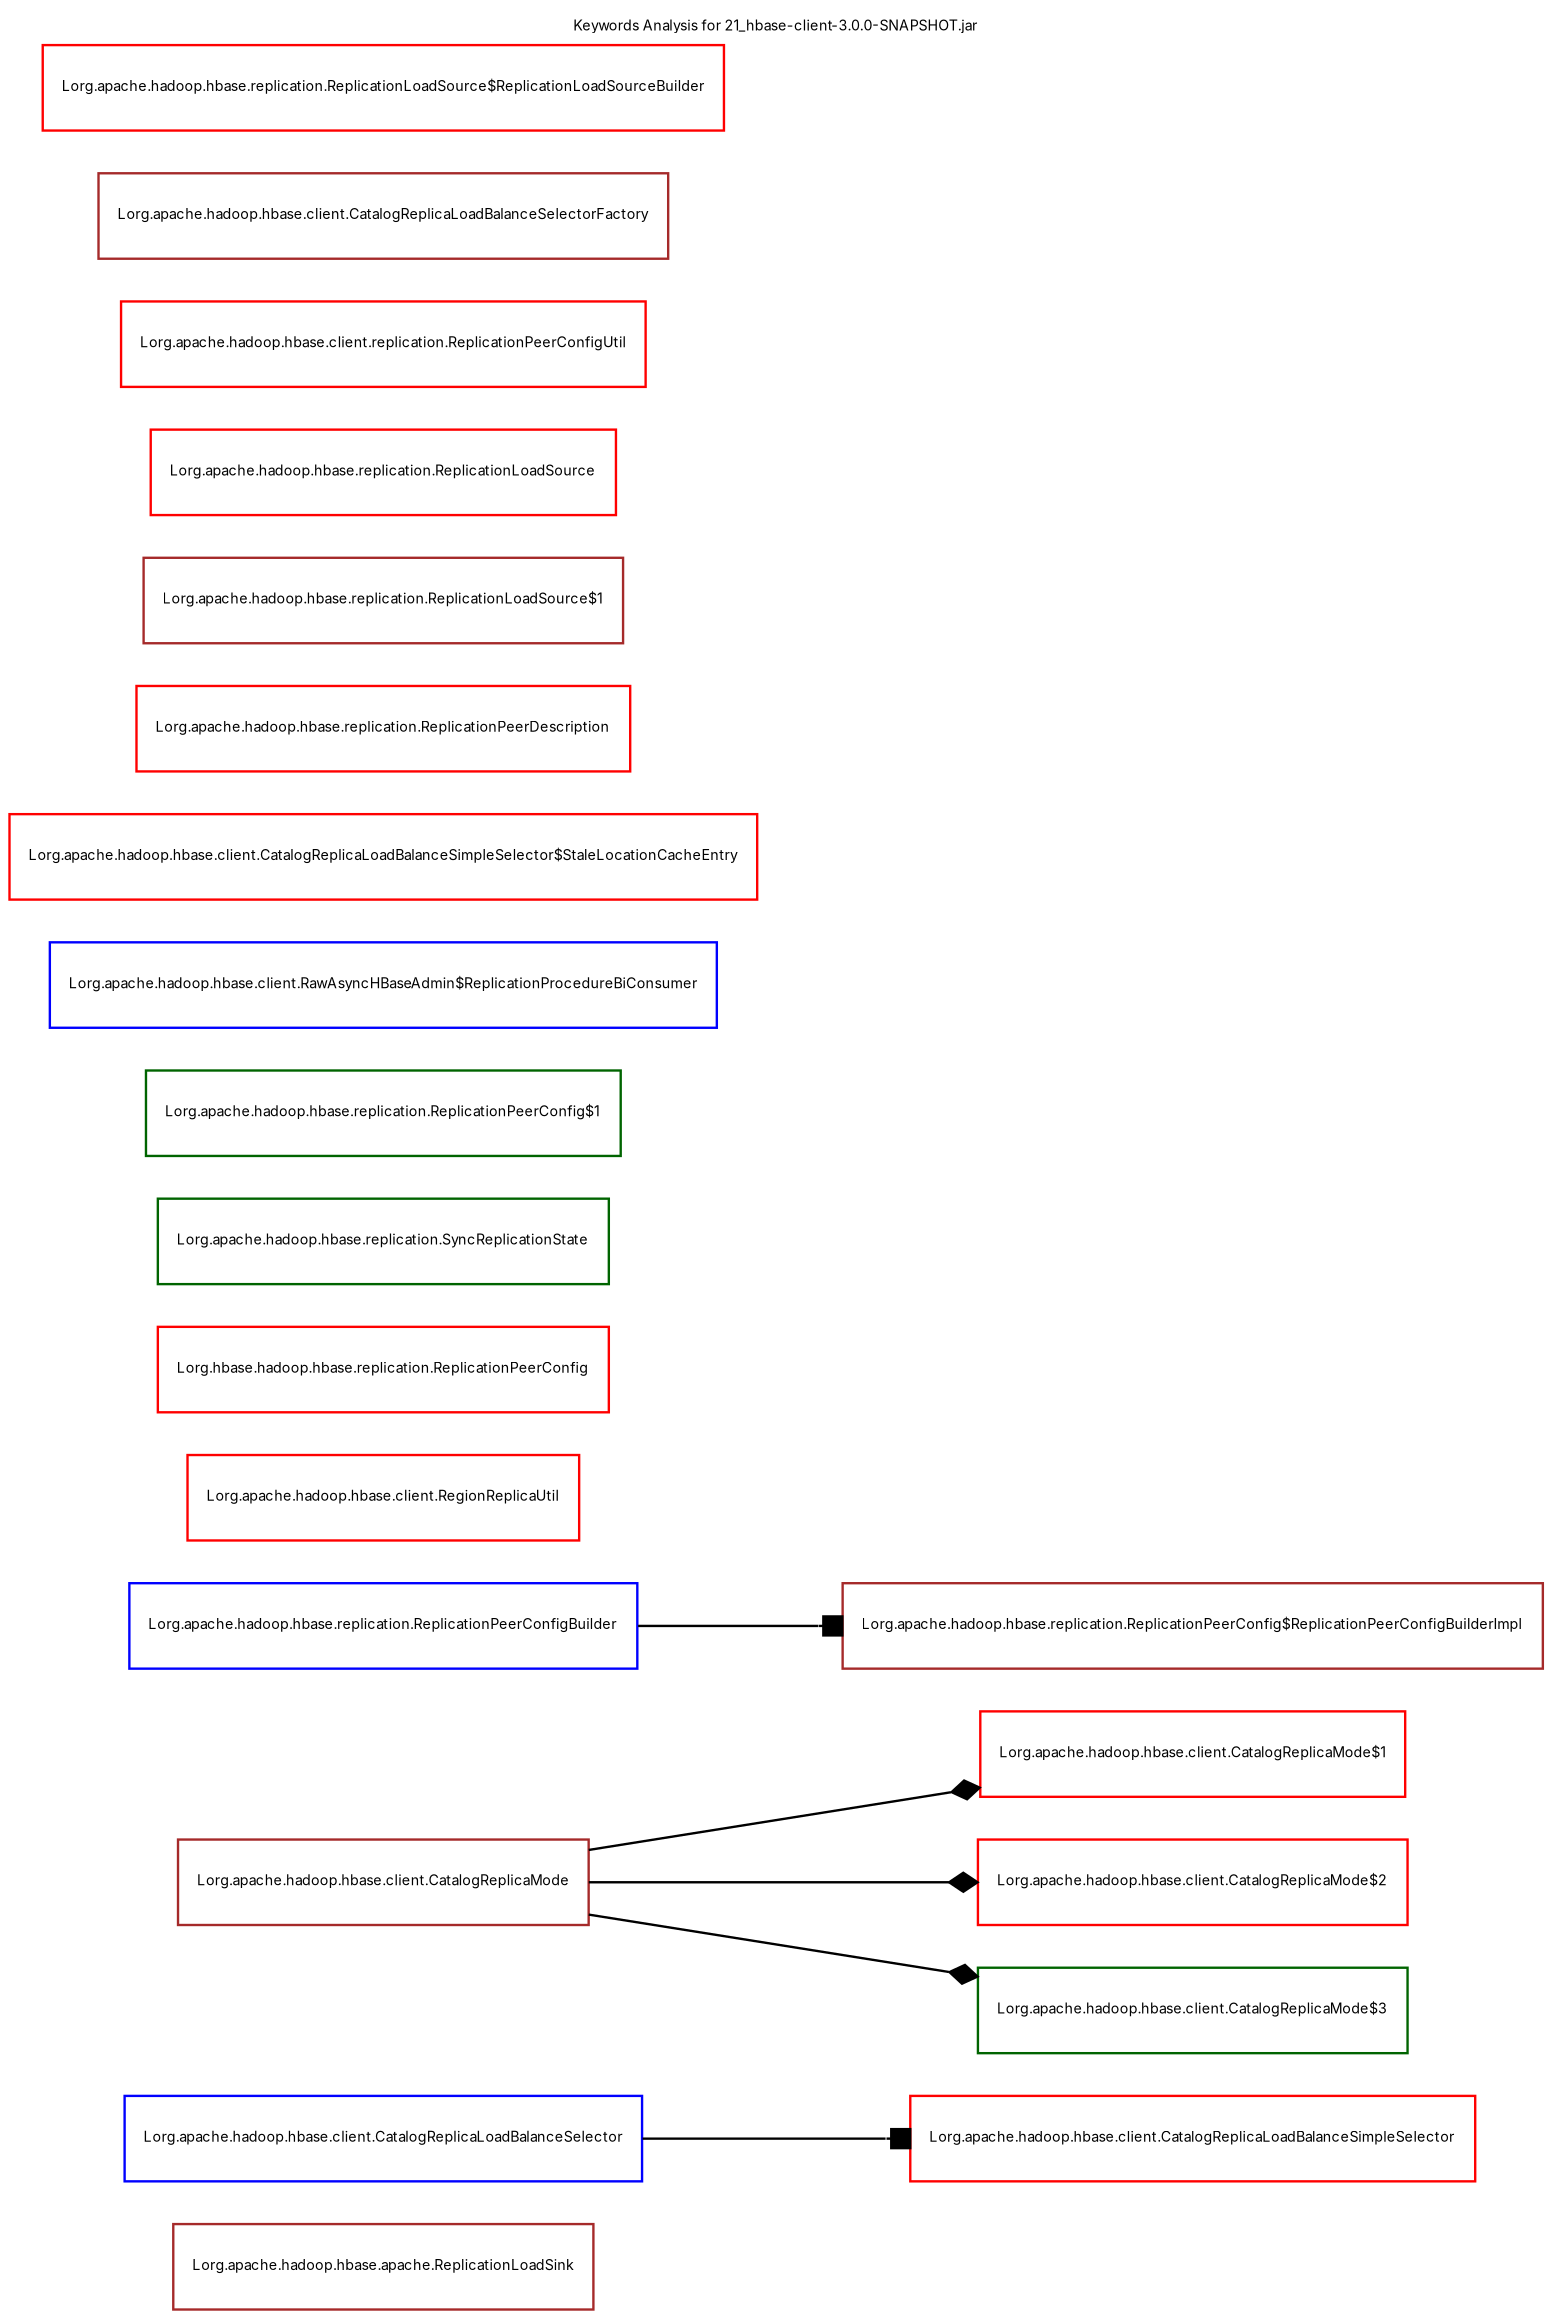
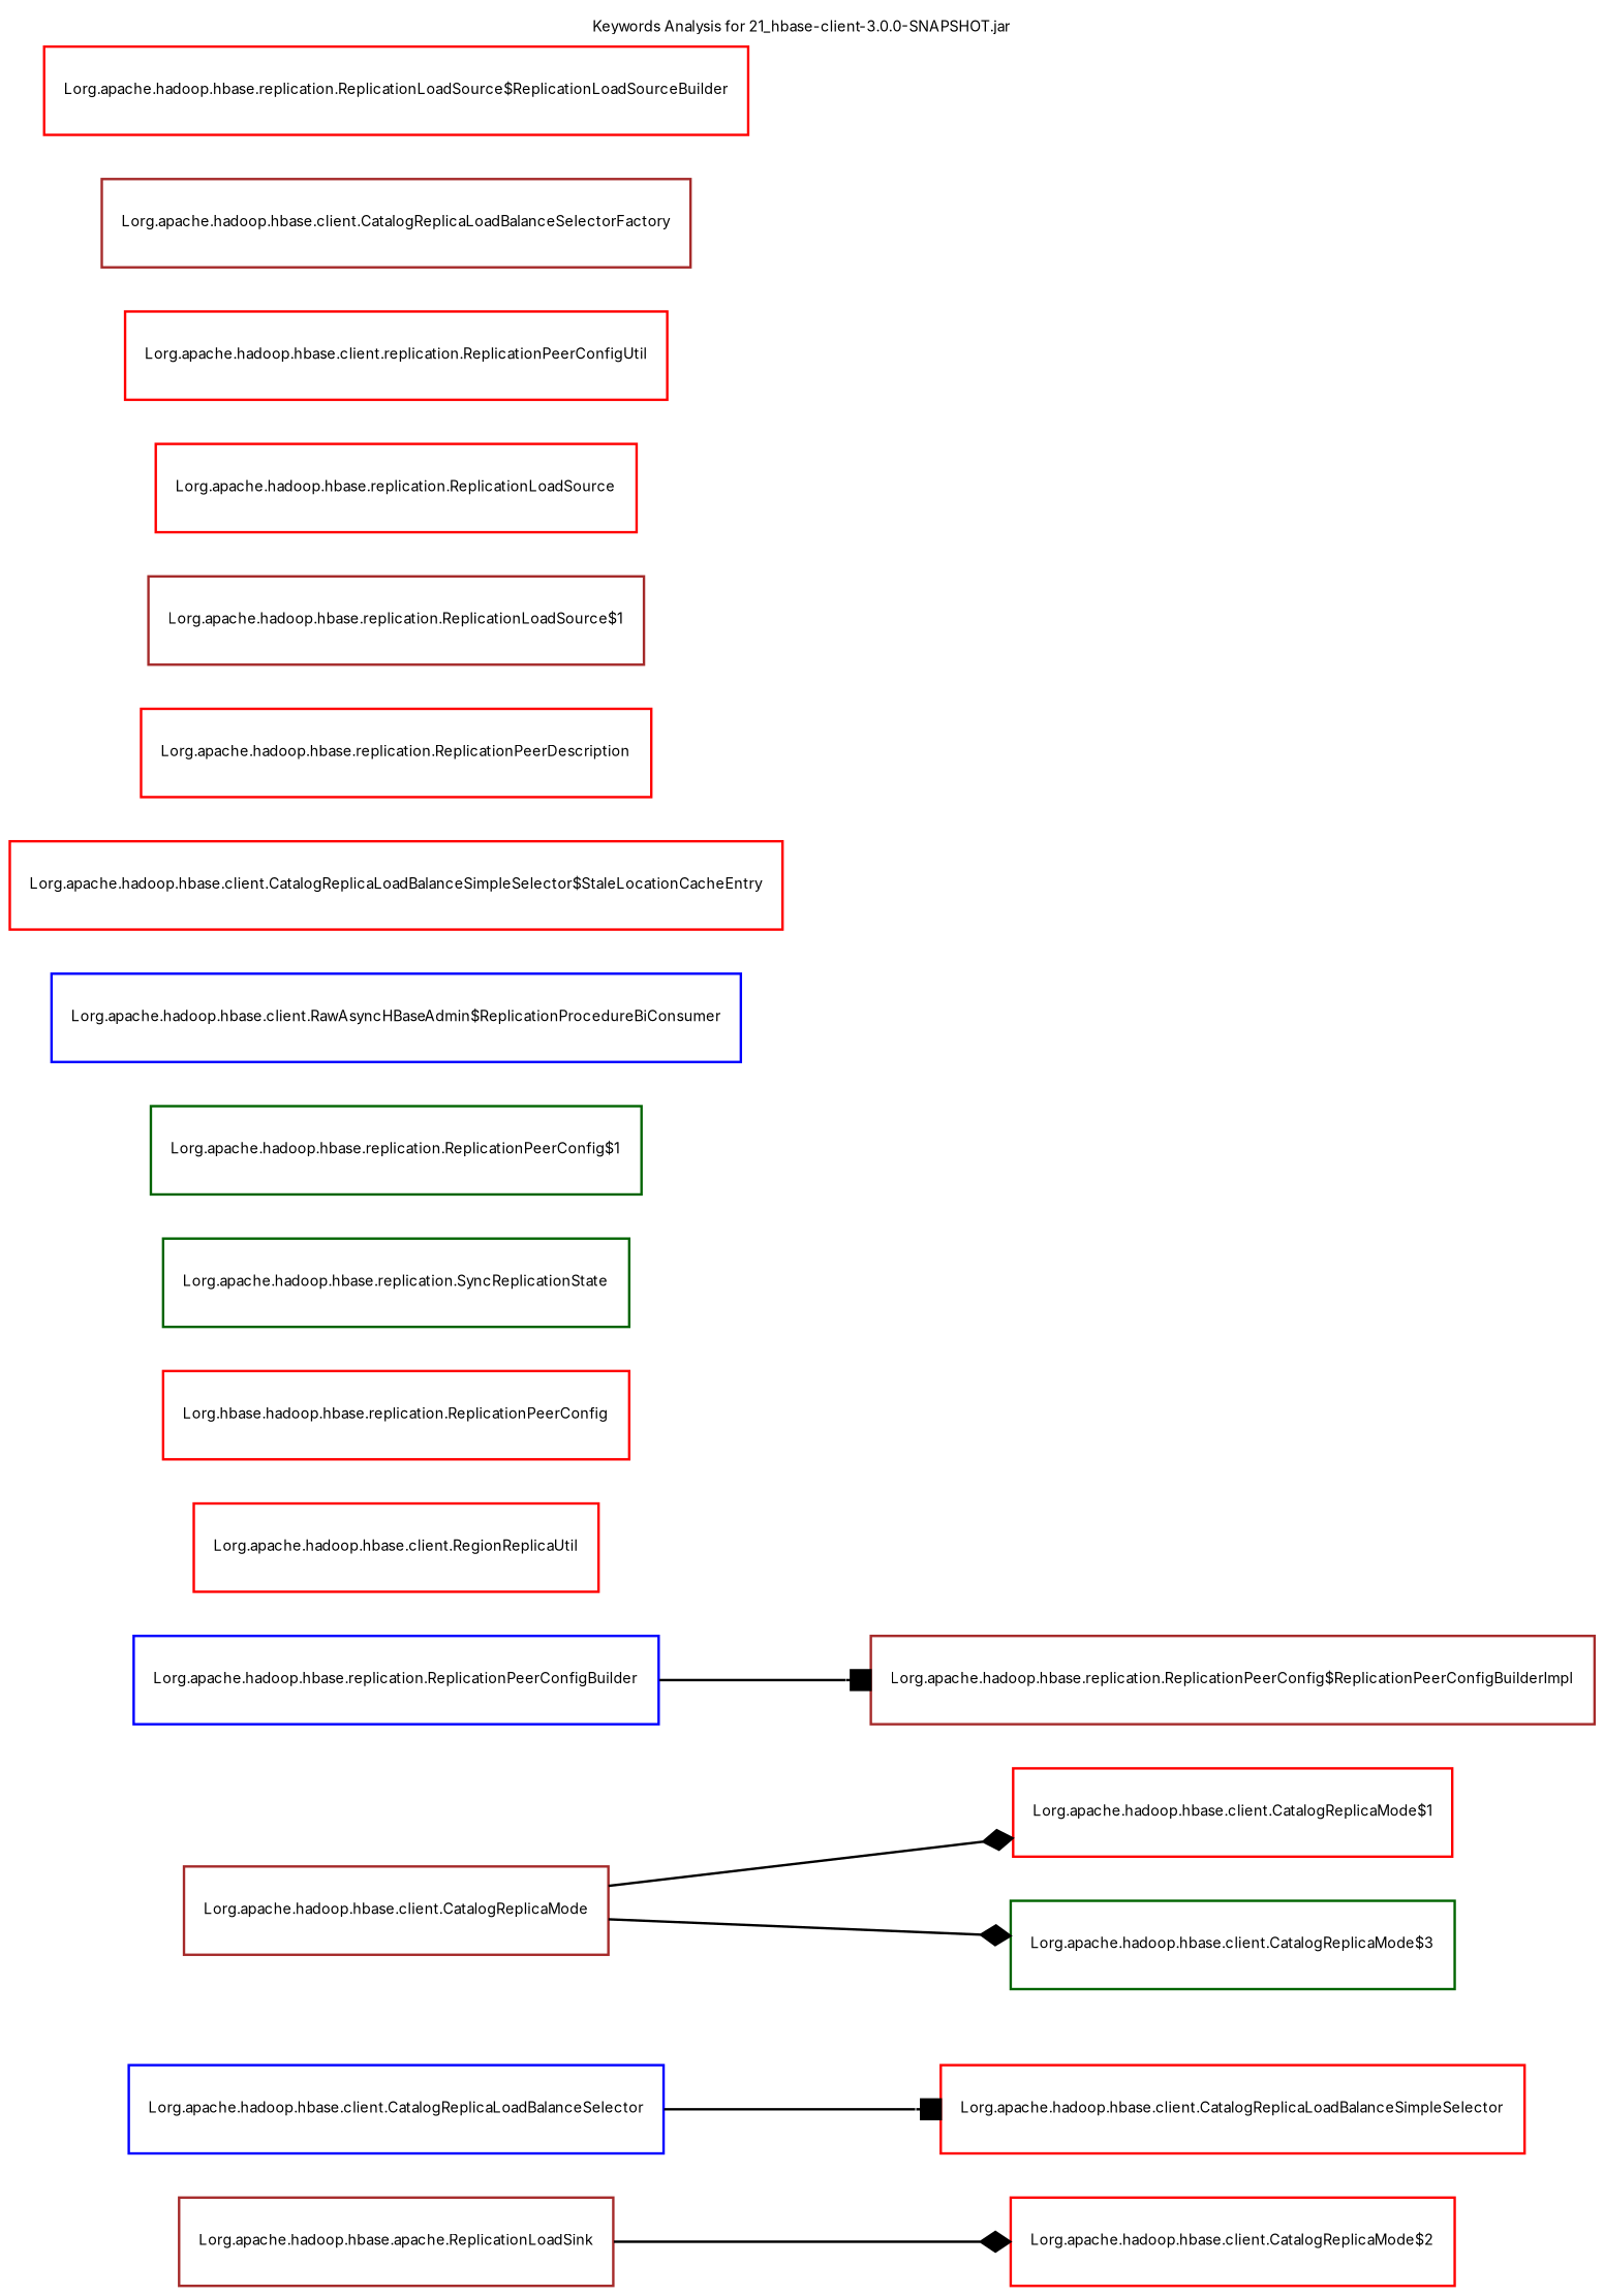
  digraph {
    concentrate=true
    fontname=Inter
    fontsize=6
    label="Keywords Analysis for 21_hbase-client-3.0.0-SNAPSHOT.jar"
    labelloc=t
    rankdir=LR
    node [color=red fontcolor=black fontname=Inter fontsize=6 shape=box]
    edge [arrowhead=diamond color=black fontcolor=black fontname=Inter fontsize=6]
    n1 [color=brown label="Lorg.apache.hadoop.hbase.apache.ReplicationLoadSink"]
    n2 [color=blue label="Lorg.apache.hadoop.hbase.client.CatalogReplicaLoadBalanceSelector"]
    n3 [label="Lorg.apache.hadoop.hbase.client.CatalogReplicaLoadBalanceSimpleSelector"]
    n4 [color=brown label="Lorg.apache.hadoop.hbase.client.CatalogReplicaMode"]
    n5 [label="Lorg.apache.hadoop.hbase.client.CatalogReplicaMode$1"]
    n6 [label="Lorg.apache.hadoop.hbase.client.CatalogReplicaMode$2"]
    n7 [color=darkgreen label="Lorg.apache.hadoop.hbase.client.CatalogReplicaMode$3"]
    n8 [color=brown label="Lorg.apache.hadoop.hbase.replication.ReplicationPeerConfig$ReplicationPeerConfigBuilderImpl"]
    n9 [label="Lorg.apache.hadoop.hbase.client.RegionReplicaUtil"]
    n10 [label="Lorg.hbase.hadoop.hbase.replication.ReplicationPeerConfig"]
    n11 [color=darkgreen label="Lorg.apache.hadoop.hbase.replication.SyncReplicationState"]
    n12 [color=darkgreen label="Lorg.apache.hadoop.hbase.replication.ReplicationPeerConfig$1"]
    n13 [color=blue label="Lorg.apache.hadoop.hbase.client.RawAsyncHBaseAdmin$ReplicationProcedureBiConsumer"]
    n14 [label="Lorg.apache.hadoop.hbase.client.CatalogReplicaLoadBalanceSimpleSelector$StaleLocationCacheEntry"]
    n15 [label="Lorg.apache.hadoop.hbase.replication.ReplicationPeerDescription"]
    n16 [color=brown label="Lorg.apache.hadoop.hbase.replication.ReplicationLoadSource$1"]
    n17 [label="Lorg.apache.hadoop.hbase.replication.ReplicationLoadSource"]
    n18 [label="Lorg.apache.hadoop.hbase.client.replication.ReplicationPeerConfigUtil"]
    n19 [color=brown label="Lorg.apache.hadoop.hbase.client.CatalogReplicaLoadBalanceSelectorFactory"]
    n20 [label="Lorg.apache.hadoop.hbase.replication.ReplicationLoadSource$ReplicationLoadSourceBuilder"]
    n21 [color=blue label="Lorg.apache.hadoop.hbase.replication.ReplicationPeerConfigBuilder"]
    n2 -> n3 [arrowhead=box]
    n4 -> n5
-   n4 -> n6
+   n1 -> n6
    n4 -> n7
    n21 -> n8 [arrowhead=box]
  }
